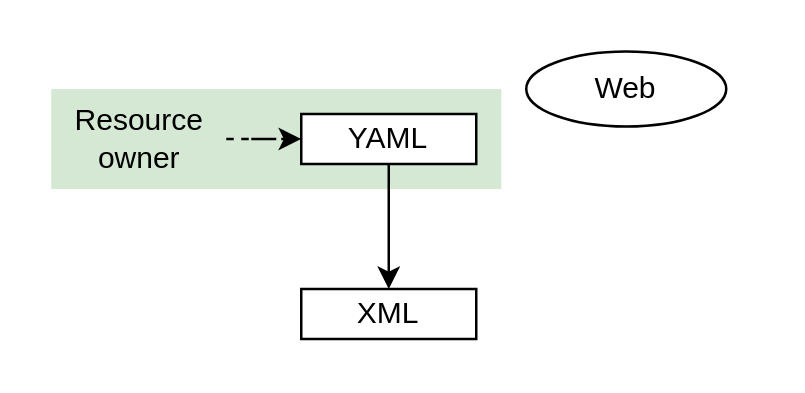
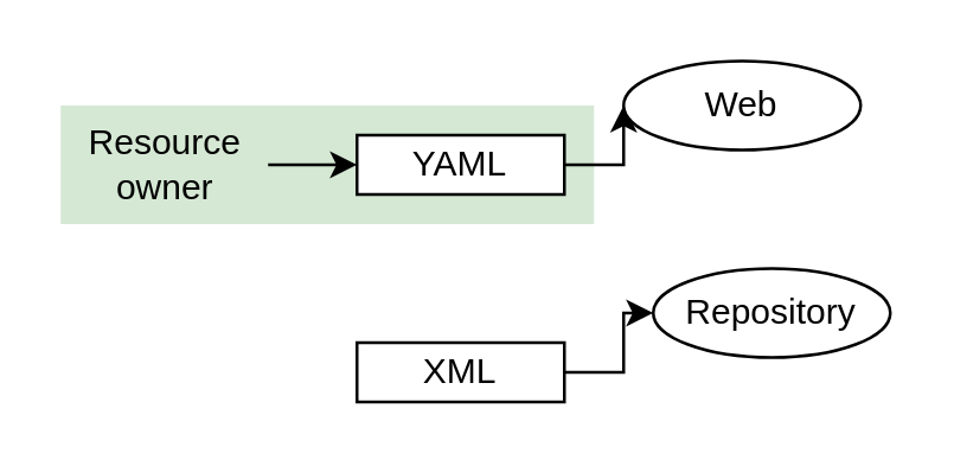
  <mxCell id="0" />
  <mxCell id="1" parent="0" />
  <mxCell id="2" value="" style="rounded=0;whiteSpace=wrap;html=1;fillColor=#d5e8d4;strokeColor=none;" parent="1" vertex="1"><mxGeometry x="20" y="35" width="180" height="40" as="geometry" /></mxCell>
- <mxCell id="3" style="edgeStyle=orthogonalEdgeStyle;rounded=0;orthogonalLoop=1;jettySize=auto;html=1;exitX=0.5;exitY=1;exitDx=0;exitDy=0;entryX=0.5;entryY=0;entryDx=0;entryDy=0;fontColor=#B3B3B3;" parent="1" source="5" target="7" edge="1"><mxGeometry relative="1" as="geometry" /></mxCell>
+ <mxCell id="4" style="edgeStyle=orthogonalEdgeStyle;rounded=0;orthogonalLoop=1;jettySize=auto;html=1;" parent="1" source="5" target="8" edge="1"><mxGeometry relative="1" as="geometry" /></mxCell>
  <mxCell id="5" value="YAML" style="rounded=0;whiteSpace=wrap;html=1;" parent="1" vertex="1"><mxGeometry x="120" y="45" width="70" height="20" as="geometry" /></mxCell>
+ <mxCell id="6" style="edgeStyle=orthogonalEdgeStyle;rounded=0;orthogonalLoop=1;jettySize=auto;html=1;fontColor=#B3B3B3;" parent="1" source="7" target="9" edge="1"><mxGeometry relative="1" as="geometry" /></mxCell>
  <mxCell id="7" value="XML" style="rounded=0;whiteSpace=wrap;html=1;" parent="1" vertex="1"><mxGeometry x="120" y="115" width="70" height="20" as="geometry" /></mxCell>
  <mxCell id="8" value="Web" style="ellipse;whiteSpace=wrap;html=1;" parent="1" vertex="1"><mxGeometry x="210" y="20" width="80" height="30" as="geometry" /></mxCell>
- <mxCell id="10" style="edgeStyle=orthogonalEdgeStyle;rounded=0;orthogonalLoop=1;jettySize=auto;html=1;dashed=1;" parent="1" source="11" target="5" edge="1"><mxGeometry relative="1" as="geometry" /></mxCell>
+ <mxCell id="9" value="Repository" style="ellipse;whiteSpace=wrap;html=1;" parent="1" vertex="1"><mxGeometry x="220" y="90" width="80" height="30" as="geometry" /></mxCell>
+ <mxCell id="10" style="edgeStyle=orthogonalEdgeStyle;rounded=0;orthogonalLoop=1;jettySize=auto;html=1;" parent="1" source="11" target="5" edge="1"><mxGeometry relative="1" as="geometry" /></mxCell>
  <mxCell id="11" value="Resource&lt;br&gt;owner" style="text;html=1;align=center;verticalAlign=middle;resizable=0;points=[];autosize=1;strokeColor=none;fillColor=none;" parent="1" vertex="1"><mxGeometry x="20" y="40" width="70" height="30" as="geometry" /></mxCell>
